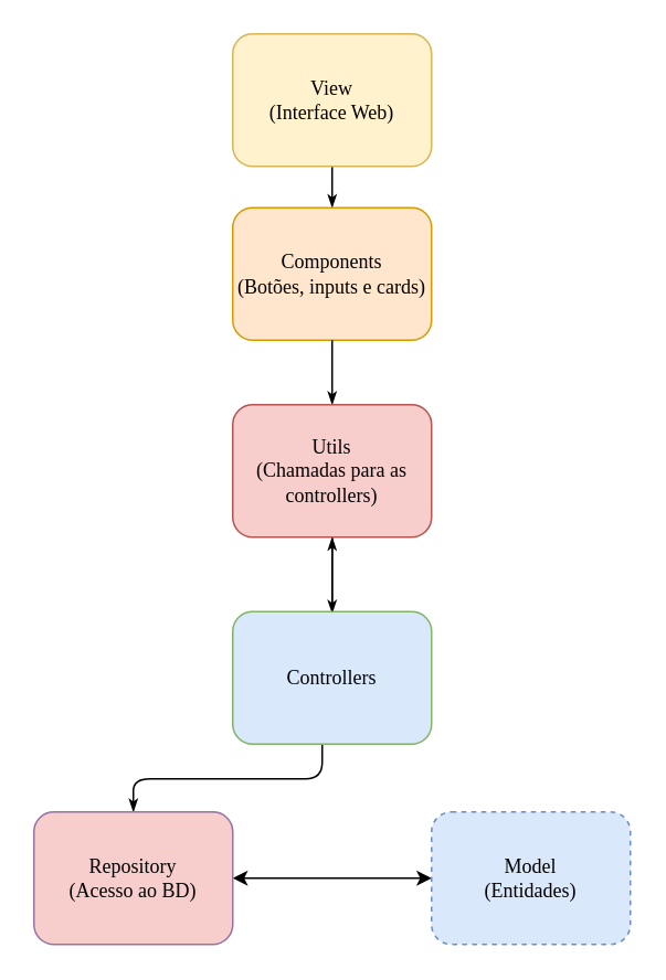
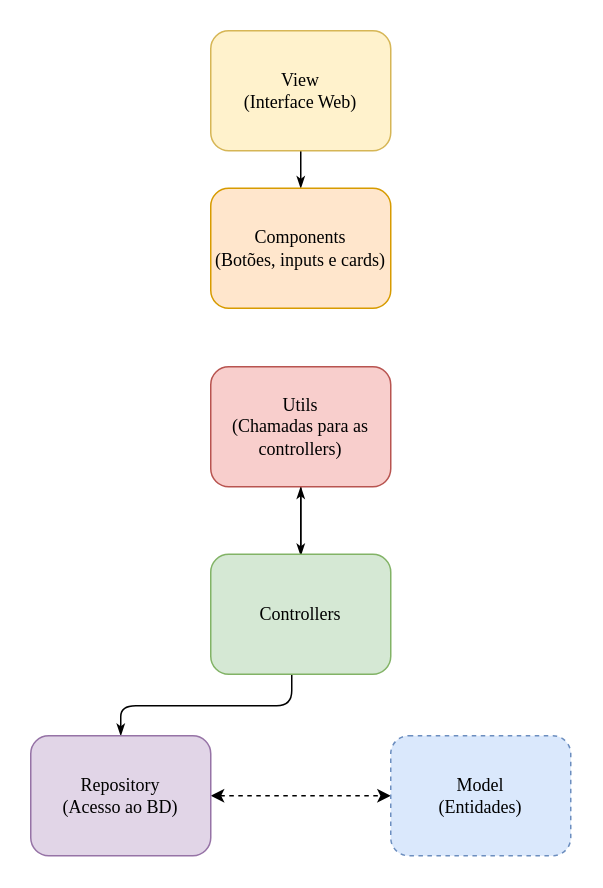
  <mxCell id="0" />
  <mxCell id="1" parent="0" />
  <mxCell id="2" style="edgeStyle=orthogonalEdgeStyle;rounded=1;html=1;labelBackgroundColor=none;startArrow=none;startFill=0;startSize=5;endArrow=classicThin;endFill=1;endSize=5;jettySize=auto;orthogonalLoop=1;strokeWidth=1;fontFamily=Verdana;fontSize=8;entryX=0.5;entryY=0;entryDx=0;entryDy=0;" parent="1" source="3" target="5" edge="1"><mxGeometry relative="1" as="geometry"><mxPoint x="200" y="210" as="targetPoint" /></mxGeometry></mxCell>
  <mxCell id="3" value="View&lt;div&gt;(Interface Web)&lt;/div&gt;" style="rounded=1;whiteSpace=wrap;html=1;shadow=0;labelBackgroundColor=none;strokeWidth=1;fontFamily=Verdana;fontSize=12;align=center;fillColor=#fff2cc;strokeColor=#d6b656;" parent="1" vertex="1"><mxGeometry x="140" y="20" width="120" height="80" as="geometry" /></mxCell>
  <mxCell id="4" style="edgeStyle=orthogonalEdgeStyle;rounded=1;html=1;labelBackgroundColor=none;startArrow=none;startFill=0;startSize=5;endArrow=classicThin;endFill=1;endSize=5;jettySize=auto;orthogonalLoop=1;strokeWidth=1;fontFamily=Verdana;fontSize=12" parent="1" edge="1" source="13"><mxGeometry relative="1" as="geometry"><mxPoint x="200" y="250" as="sourcePoint" /><mxPoint x="200" y="370" as="targetPoint" /></mxGeometry></mxCell>
  <mxCell id="5" value="Components&lt;div&gt;(Botões, inputs e cards)&lt;/div&gt;" style="rounded=1;whiteSpace=wrap;html=1;shadow=0;labelBackgroundColor=none;strokeWidth=1;fontFamily=Verdana;fontSize=12;align=center;fillColor=#ffe6cc;strokeColor=#d79b00;" parent="1" vertex="1"><mxGeometry x="140" y="125" width="120" height="80" as="geometry" /></mxCell>
  <mxCell id="6" style="edgeStyle=orthogonalEdgeStyle;rounded=1;html=1;labelBackgroundColor=none;startArrow=none;startFill=0;startSize=5;endArrow=classicThin;endFill=1;endSize=5;jettySize=auto;orthogonalLoop=1;strokeWidth=1;fontFamily=Verdana;fontSize=8;entryX=0.5;entryY=0;entryDx=0;entryDy=0;" parent="1" source="11" target="8" edge="1"><mxGeometry relative="1" as="geometry"><mxPoint x="200" y="490" as="targetPoint" /><Array as="points"><mxPoint x="194" y="470" /><mxPoint x="80" y="470" /></Array></mxGeometry></mxCell>
- <mxCell id="7" style="edgeStyle=orthogonalEdgeStyle;rounded=0;orthogonalLoop=1;jettySize=auto;html=1;entryX=0;entryY=0.5;entryDx=0;entryDy=0;startArrow=classic;startFill=1;" parent="1" source="8" target="9" edge="1"><mxGeometry relative="1" as="geometry" /></mxCell>
- <mxCell id="8" value="Repository&lt;div&gt;(Acesso ao BD)&lt;/div&gt;" style="rounded=1;whiteSpace=wrap;html=1;shadow=0;labelBackgroundColor=none;strokeWidth=1;fontFamily=Verdana;fontSize=12;align=center;fillColor=#f8cecc;strokeColor=#9673a6;" parent="1" vertex="1"><mxGeometry x="20" y="490" width="120" height="80" as="geometry" /></mxCell>
+ <mxCell id="7" style="edgeStyle=orthogonalEdgeStyle;rounded=0;orthogonalLoop=1;jettySize=auto;html=1;entryX=0;entryY=0.5;entryDx=0;entryDy=0;startArrow=classic;startFill=1;dashed=1;" parent="1" source="8" target="9" edge="1"><mxGeometry relative="1" as="geometry" /></mxCell>
+ <mxCell id="8" value="Repository&lt;div&gt;(Acesso ao BD)&lt;/div&gt;" style="rounded=1;whiteSpace=wrap;html=1;shadow=0;labelBackgroundColor=none;strokeWidth=1;fontFamily=Verdana;fontSize=12;align=center;fillColor=#e1d5e7;strokeColor=#9673a6;" parent="1" vertex="1"><mxGeometry x="20" y="490" width="120" height="80" as="geometry" /></mxCell>
  <mxCell id="9" value="Model&lt;div&gt;(Entidades)&lt;/div&gt;" style="rounded=1;whiteSpace=wrap;html=1;shadow=0;labelBackgroundColor=none;strokeWidth=1;fontFamily=Verdana;fontSize=12;align=center;fillColor=#dae8fc;strokeColor=#6c8ebf;dashed=1;" parent="1" vertex="1"><mxGeometry x="260" y="490" width="120" height="80" as="geometry" /></mxCell>
  <mxCell id="10" style="edgeStyle=orthogonalEdgeStyle;rounded=1;html=1;labelBackgroundColor=none;startArrow=none;startFill=0;startSize=5;endArrow=classicThin;endFill=1;endSize=5;jettySize=auto;orthogonalLoop=1;strokeWidth=1;fontFamily=Verdana;fontSize=8;" parent="1" source="11" target="13" edge="1"><mxGeometry relative="1" as="geometry"><mxPoint x="170" y="510" as="targetPoint" /><mxPoint x="290" y="470" as="sourcePoint" /></mxGeometry></mxCell>
- <mxCell id="11" value="Controllers" style="rounded=1;whiteSpace=wrap;html=1;shadow=0;labelBackgroundColor=none;strokeWidth=1;fontFamily=Verdana;fontSize=12;align=center;fillColor=#dae8fc;strokeColor=#82b366;" vertex="1" parent="1"><mxGeometry x="140" y="369" width="120" height="80" as="geometry" /></mxCell>
- <mxCell id="12" value="" style="edgeStyle=orthogonalEdgeStyle;rounded=1;html=1;labelBackgroundColor=none;startArrow=none;startFill=0;startSize=5;endArrow=classicThin;endFill=1;endSize=5;jettySize=auto;orthogonalLoop=1;strokeWidth=1;fontFamily=Verdana;fontSize=12" edge="1" parent="1" source="5" target="13"><mxGeometry relative="1" as="geometry"><mxPoint x="200" y="250" as="sourcePoint" /><mxPoint x="200" y="370" as="targetPoint" /></mxGeometry></mxCell>
+ <mxCell id="11" value="Controllers" style="rounded=1;whiteSpace=wrap;html=1;shadow=0;labelBackgroundColor=none;strokeWidth=1;fontFamily=Verdana;fontSize=12;align=center;fillColor=#d5e8d4;strokeColor=#82b366;" vertex="1" parent="1"><mxGeometry x="140" y="369" width="120" height="80" as="geometry" /></mxCell>
  <mxCell id="13" value="Utils&lt;div&gt;(Chamadas para as controllers)&lt;/div&gt;" style="rounded=1;whiteSpace=wrap;html=1;shadow=0;labelBackgroundColor=none;strokeWidth=1;fontFamily=Verdana;fontSize=12;align=center;fillColor=#f8cecc;strokeColor=#b85450;" parent="1" vertex="1"><mxGeometry x="140" y="244" width="120" height="80" as="geometry" /></mxCell>
